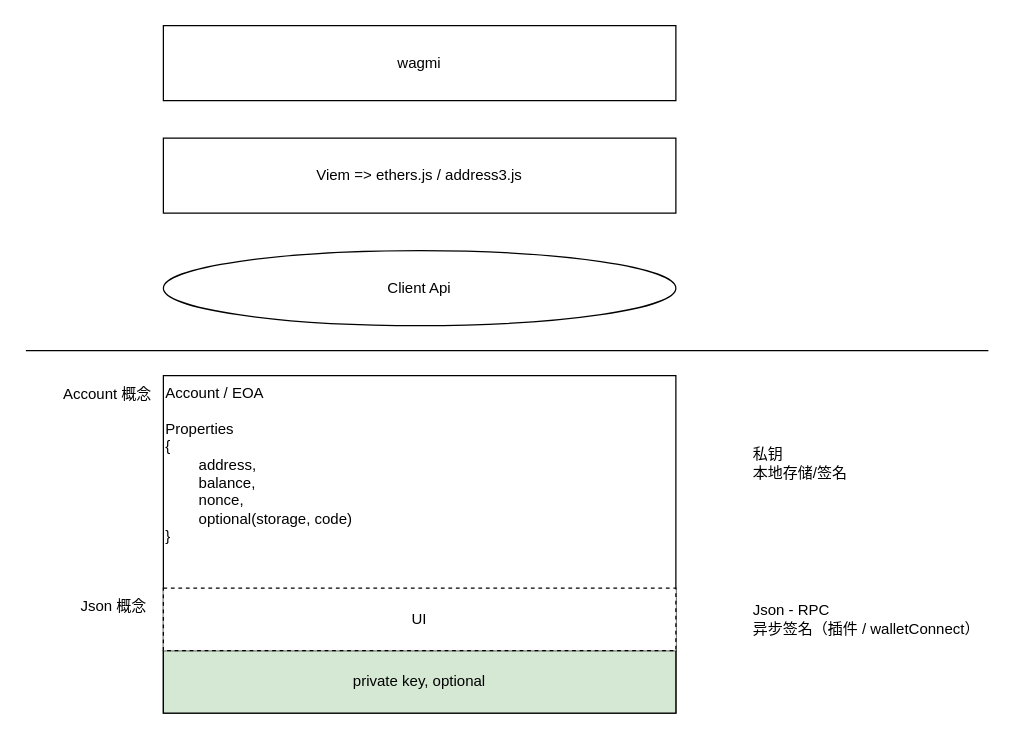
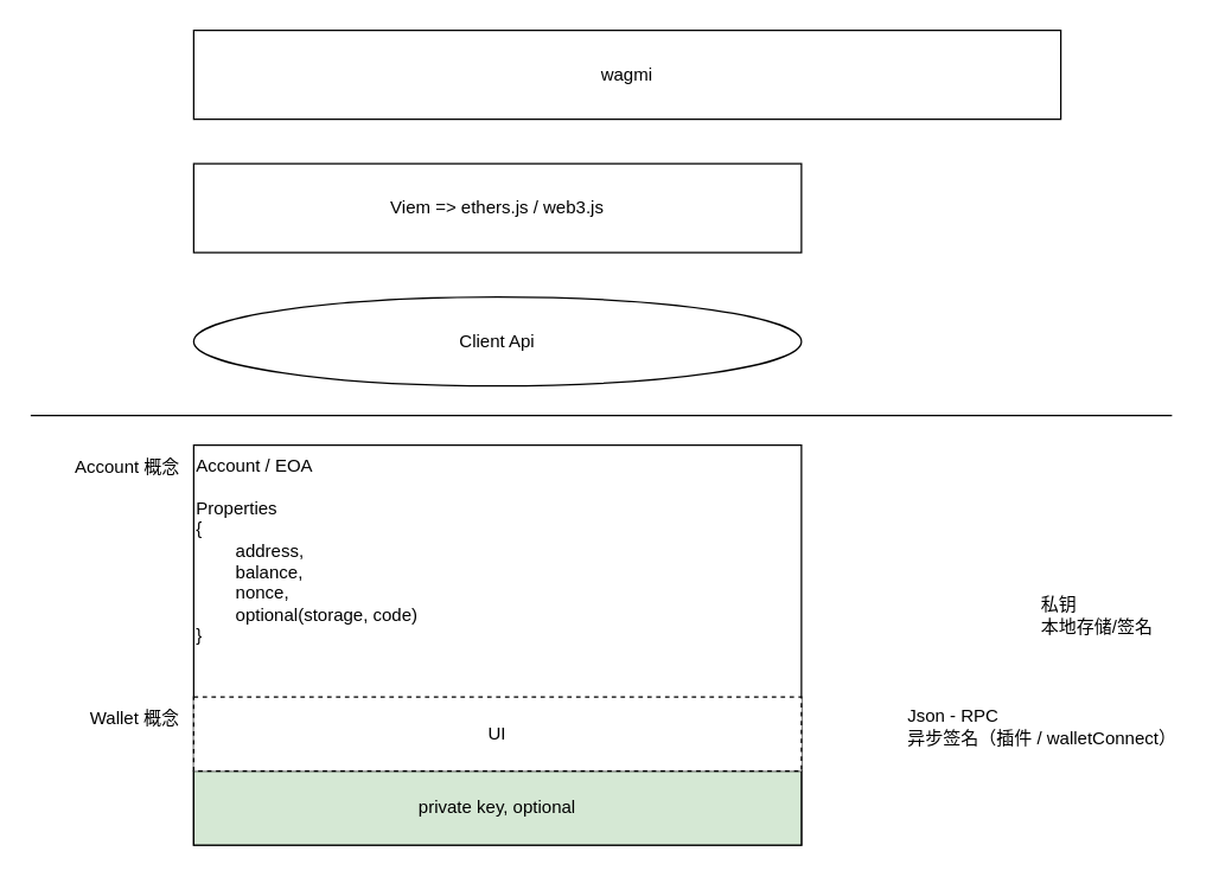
  <mxCell id="0" />
  <mxCell id="1" parent="0" />
  <mxCell id="2" value="" style="group" vertex="1" connectable="0" parent="1"><mxGeometry x="50" y="300" width="490" height="270" as="geometry" /></mxCell>
  <mxCell id="3" value="" style="group" vertex="1" connectable="0" parent="2"><mxGeometry x="-10" width="500" height="270" as="geometry" /></mxCell>
  <mxCell id="4" value="" style="group" vertex="1" connectable="0" parent="3"><mxGeometry x="90" width="410" height="270" as="geometry" /></mxCell>
  <mxCell id="5" value="Account / EOA&lt;div&gt;&lt;br&gt;&lt;/div&gt;&lt;div&gt;Properties&lt;/div&gt;&lt;div&gt;{&lt;/div&gt;&lt;div&gt;&lt;span style=&quot;white-space: pre;&quot;&gt;&#09;&lt;/span&gt;address,&lt;br&gt;&lt;span style=&quot;white-space: pre;&quot;&gt;&#09;&lt;/span&gt;balance,&lt;br&gt;&lt;/div&gt;&lt;div&gt;&lt;span style=&quot;white-space: pre;&quot;&gt;&#09;&lt;/span&gt;nonce,&lt;br&gt;&lt;/div&gt;&lt;div&gt;&lt;span style=&quot;white-space: pre;&quot;&gt;&#09;&lt;/span&gt;optional(storage, code)&lt;br&gt;&lt;/div&gt;&lt;div&gt;}&lt;br&gt;&lt;br&gt;&lt;/div&gt;" style="rounded=0;whiteSpace=wrap;html=1;align=left;verticalAlign=top;" vertex="1" parent="4"><mxGeometry width="410" height="270" as="geometry" /></mxCell>
  <mxCell id="6" value="private key, optional" style="rounded=0;whiteSpace=wrap;html=1;fillColor=#d5e8d4;" vertex="1" parent="4"><mxGeometry y="220" width="410" height="50" as="geometry" /></mxCell>
  <mxCell id="7" value="UI" style="rounded=0;whiteSpace=wrap;html=1;dashed=1;" vertex="1" parent="4"><mxGeometry y="170" width="410" height="50" as="geometry" /></mxCell>
  <mxCell id="8" value="Account 概念" style="text;html=1;align=center;verticalAlign=middle;resizable=0;points=[];autosize=1;strokeColor=none;fillColor=none;" vertex="1" parent="3"><mxGeometry width="90" height="30" as="geometry" /></mxCell>
- <mxCell id="9" value="Json 概念" style="text;html=1;align=center;verticalAlign=middle;resizable=0;points=[];autosize=1;strokeColor=none;fillColor=none;" vertex="1" parent="3"><mxGeometry x="10" y="170" width="80" height="30" as="geometry" /></mxCell>
+ <mxCell id="9" value="Wallet 概念" style="text;html=1;align=center;verticalAlign=middle;resizable=0;points=[];autosize=1;strokeColor=none;fillColor=none;" vertex="1" parent="3"><mxGeometry x="10" y="170" width="80" height="30" as="geometry" /></mxCell>
  <mxCell id="10" value="" style="endArrow=none;html=1;rounded=0;" edge="1" parent="1"><mxGeometry width="50" height="50" relative="1" as="geometry"><mxPoint x="20" y="280" as="sourcePoint" /><mxPoint x="790" y="280" as="targetPoint" /></mxGeometry></mxCell>
  <mxCell id="11" value="Client Api" style="ellipse;whiteSpace=wrap;html=1;" vertex="1" parent="1"><mxGeometry x="130" y="200" width="410" height="60" as="geometry" /></mxCell>
- <mxCell id="12" value="Viem =&amp;gt; ethers.js / address3.js" style="rounded=0;whiteSpace=wrap;html=1;" vertex="1" parent="1"><mxGeometry x="130" y="110" width="410" height="60" as="geometry" /></mxCell>
- <mxCell id="13" value="wagmi" style="rounded=0;whiteSpace=wrap;html=1;" vertex="1" parent="1"><mxGeometry x="130" y="20" width="410" height="60" as="geometry" /></mxCell>
- <mxCell id="14" value="私钥&lt;br&gt;本地存储/签名" style="text;html=1;align=left;verticalAlign=middle;resizable=0;points=[];autosize=1;strokeColor=none;fillColor=none;" vertex="1" parent="1"><mxGeometry x="600" y="350" width="100" height="40" as="geometry" /></mxCell>
- <mxCell id="15" value="Json - RPC&lt;br&gt;异步签名（插件 / walletConnect）" style="text;html=1;align=left;verticalAlign=middle;resizable=0;points=[];autosize=1;strokeColor=none;fillColor=none;" vertex="1" parent="1"><mxGeometry x="600" y="475" width="200" height="40" as="geometry" /></mxCell>
+ <mxCell id="12" value="Viem =&amp;gt; ethers.js / web3.js" style="rounded=0;whiteSpace=wrap;html=1;" vertex="1" parent="1"><mxGeometry x="130" y="110" width="410" height="60" as="geometry" /></mxCell>
+ <mxCell id="13" value="wagmi" style="rounded=0;whiteSpace=wrap;html=1;" vertex="1" parent="1"><mxGeometry x="130" y="20" width="585" height="60" as="geometry" /></mxCell>
+ <mxCell id="14" value="私钥&lt;br&gt;本地存储/签名" style="text;html=1;align=left;verticalAlign=middle;resizable=0;points=[];autosize=1;strokeColor=none;fillColor=none;" vertex="1" parent="1"><mxGeometry x="700" y="395" width="100" height="40" as="geometry" /></mxCell>
+ <mxCell id="15" value="Json - RPC&lt;br&gt;异步签名（插件 / walletConnect）" style="text;html=1;align=left;verticalAlign=middle;resizable=0;points=[];autosize=1;strokeColor=none;fillColor=none;" vertex="1" parent="1"><mxGeometry x="610" y="470" width="200" height="40" as="geometry" /></mxCell>
